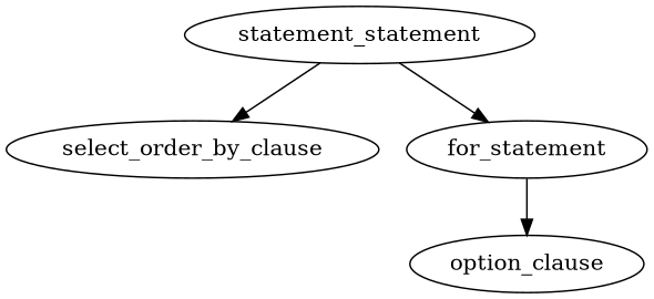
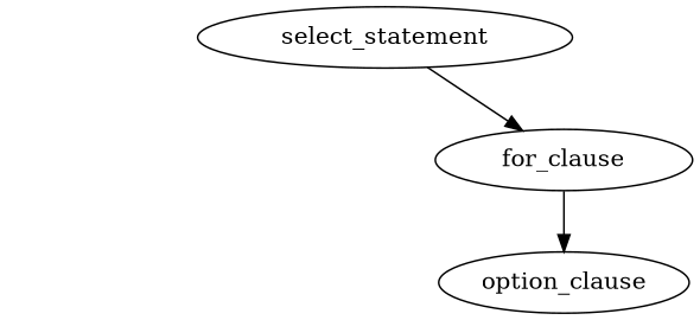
  digraph {
-   select_statement [label=statement_statement]
-   select_order_by_clause
-   for_clause [label=for_statement]
+   select_statement
+   for_clause
    option_clause
-   select_statement -> select_order_by_clause
    select_statement -> for_clause
    for_clause -> option_clause
  }
